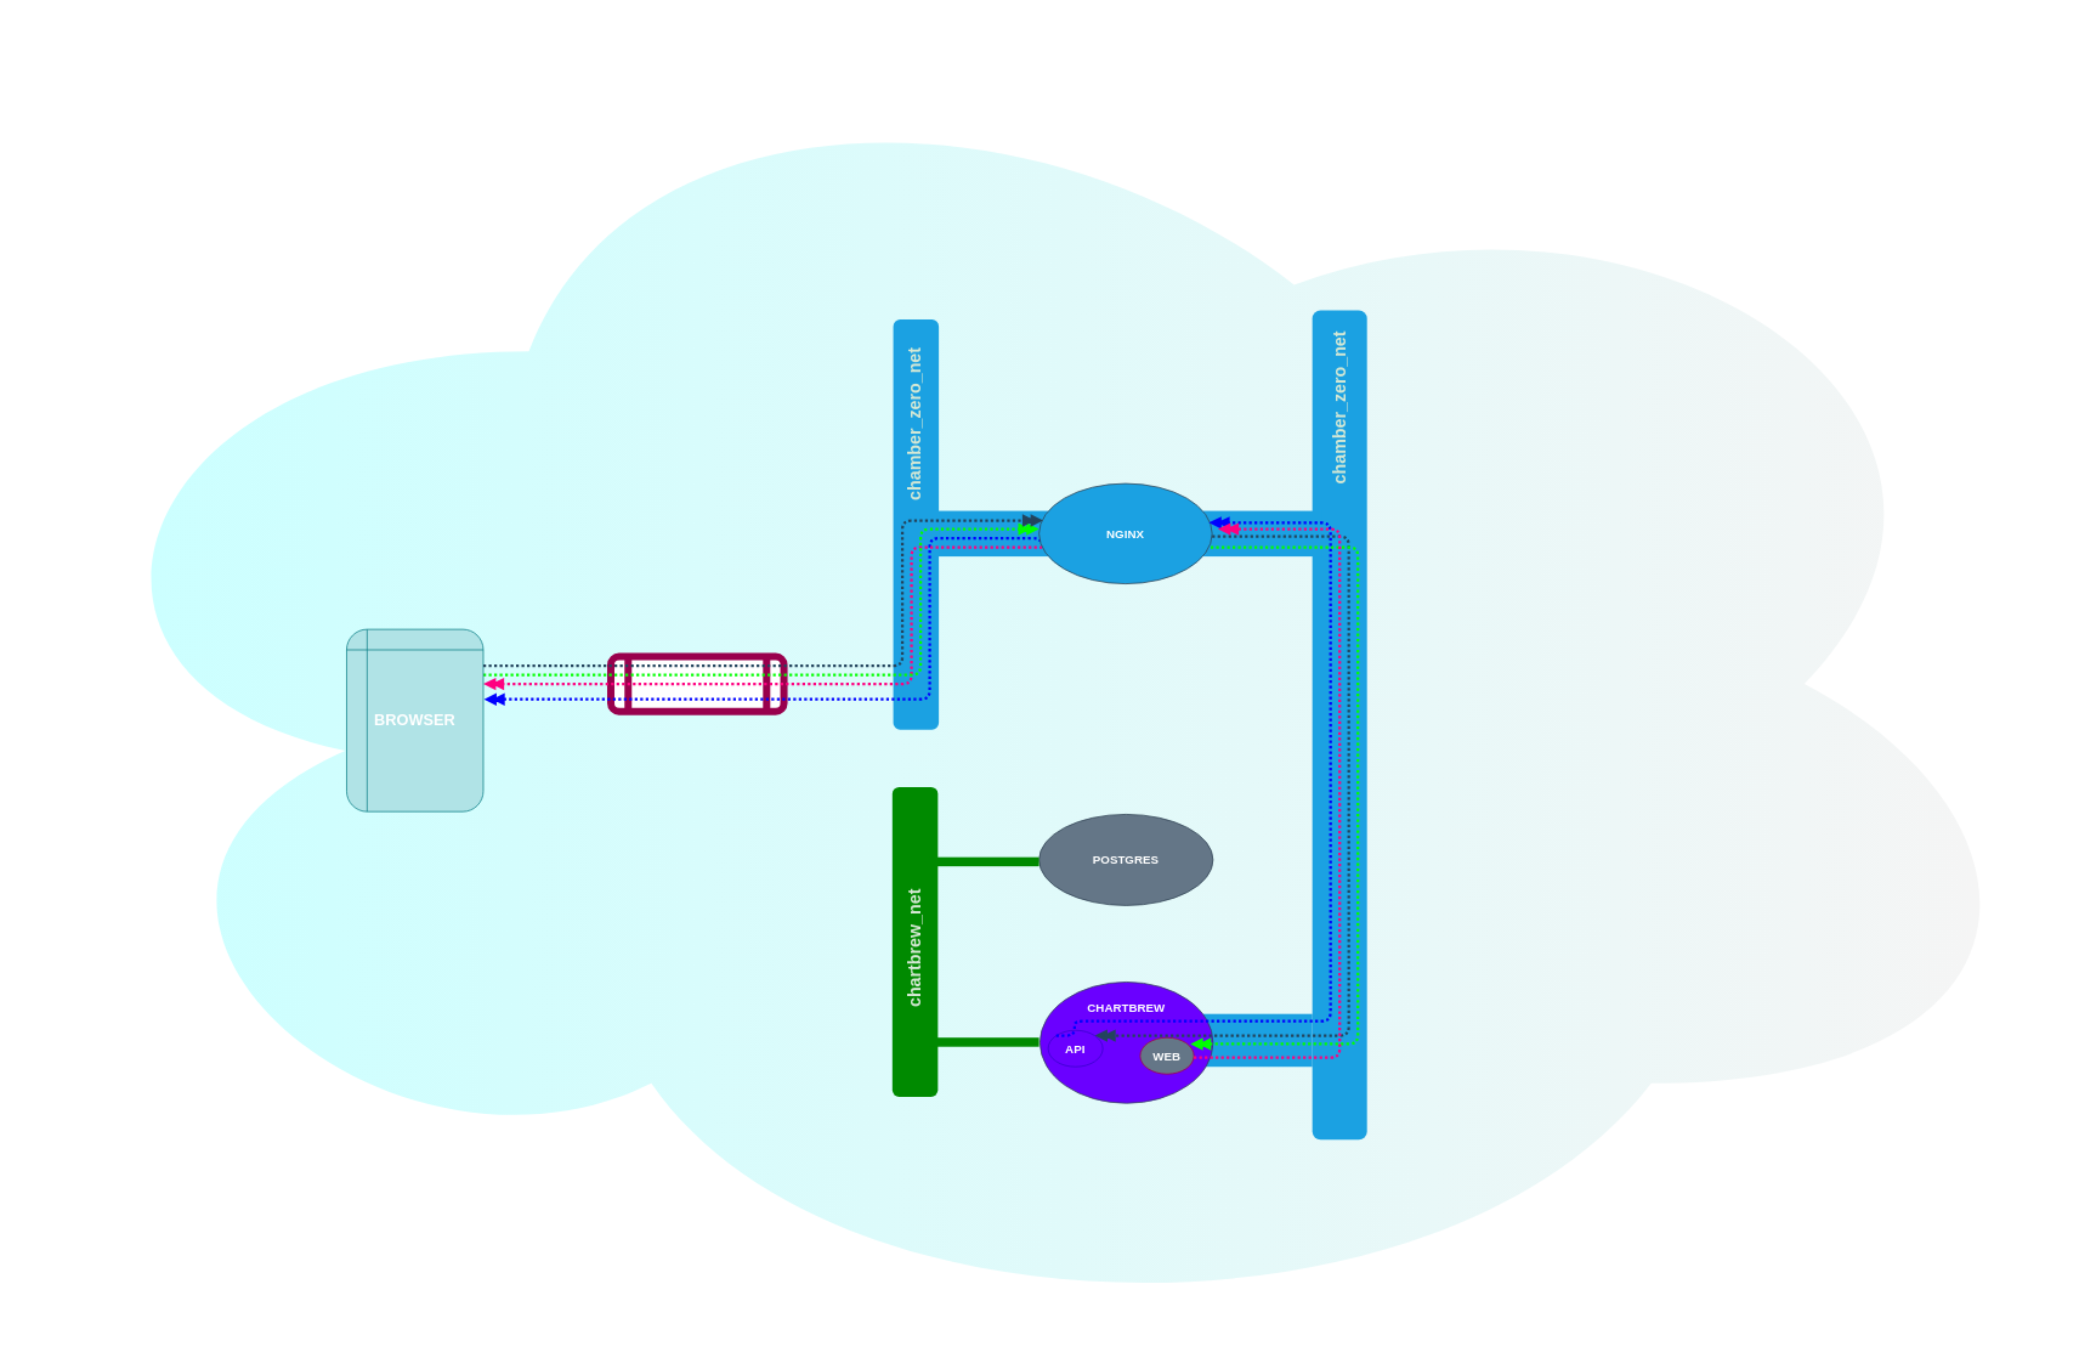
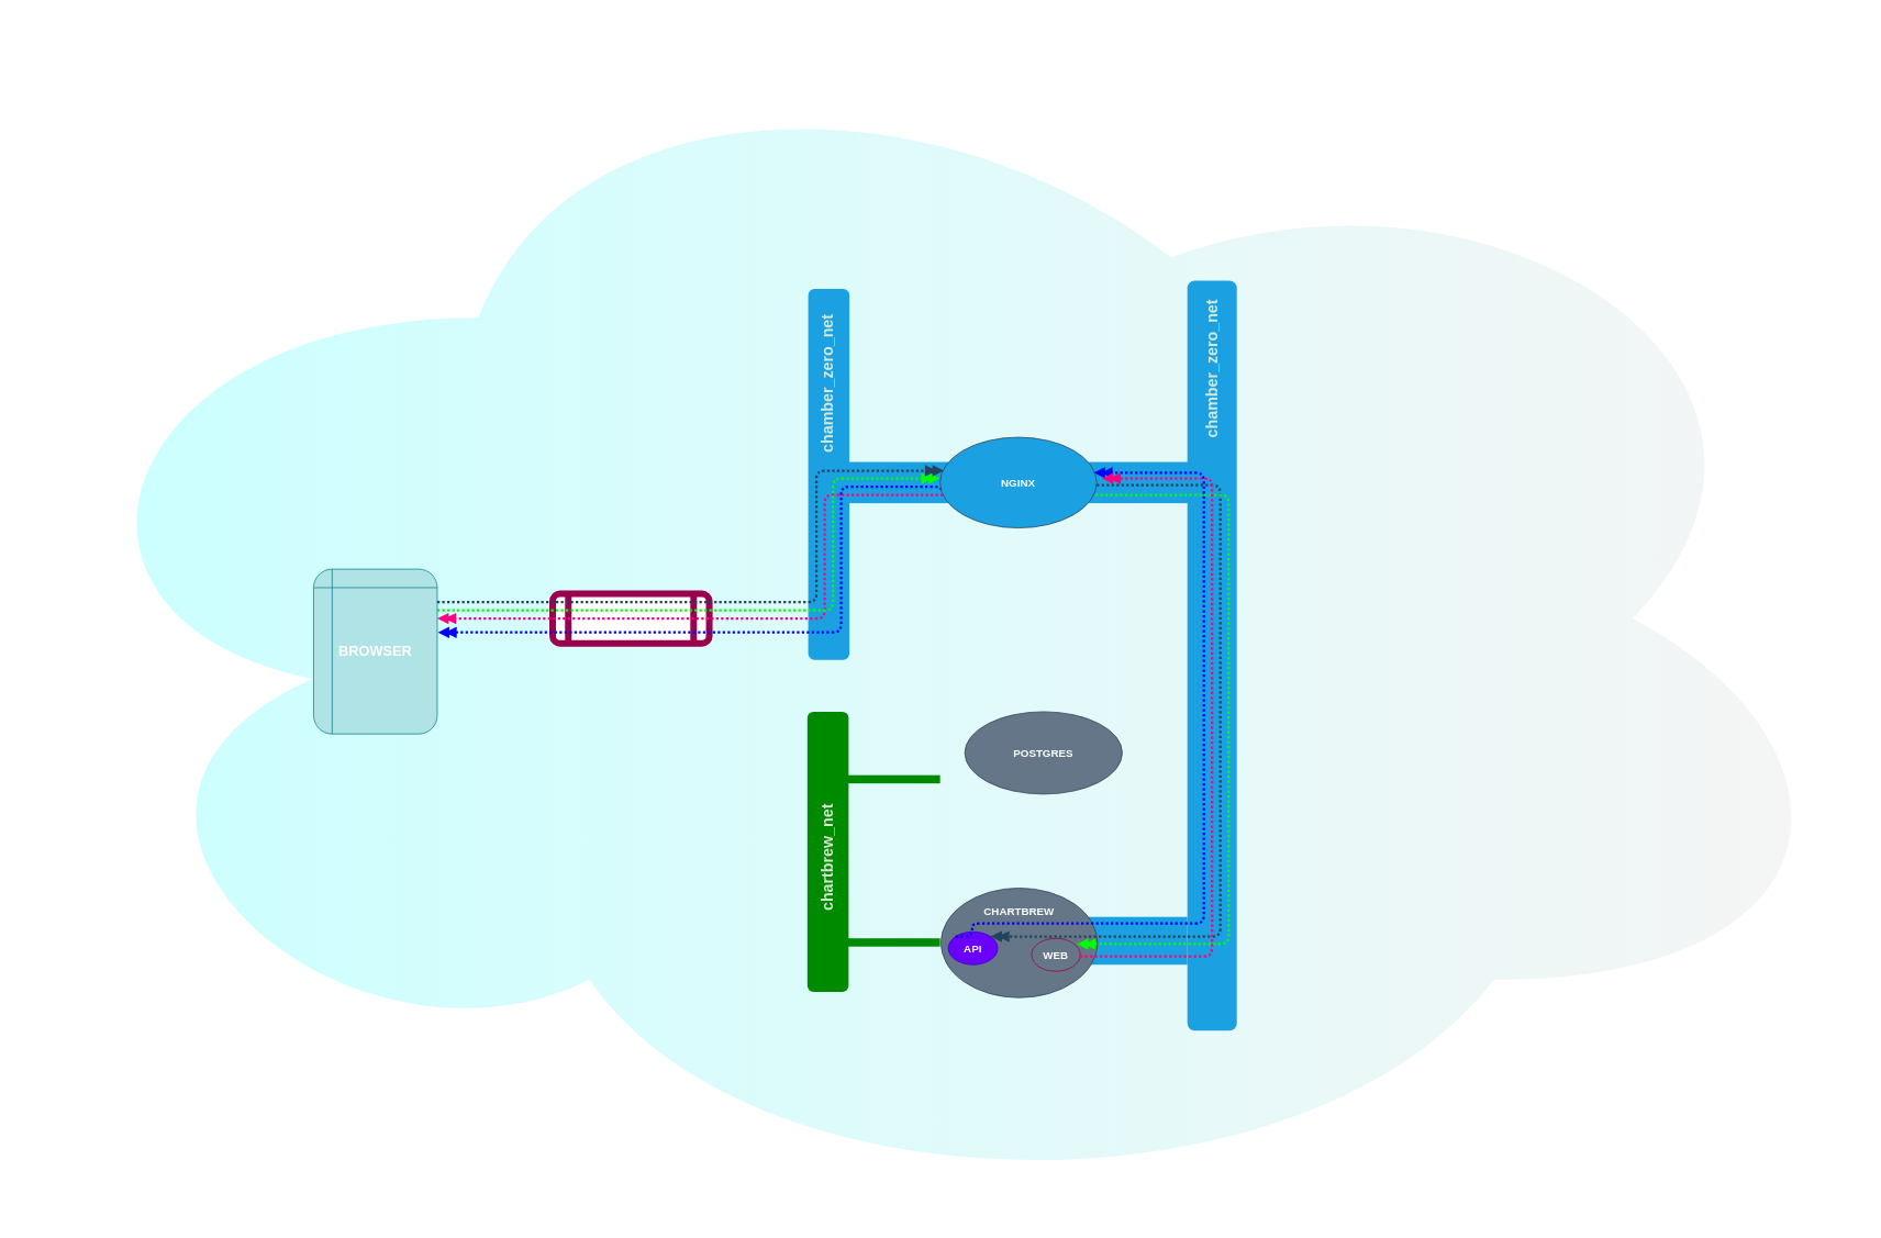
  <mxCell id="0" />
  <mxCell id="1" parent="0" />
  <mxCell id="2" value="" style="ellipse;shape=cloud;whiteSpace=wrap;html=1;rounded=1;strokeColor=none;strokeWidth=8;fontSize=17;fillColor=#CCFFFF;fontColor=#ffffff;gradientColor=#F5F5F5;gradientDirection=east;" vertex="1" parent="1"><mxGeometry x="20" y="20" width="2240" height="1460" as="geometry" /></mxCell>
  <mxCell id="3" value="" style="rounded=0;whiteSpace=wrap;html=1;strokeColor=none;fillColor=#1ba1e2;fontColor=#ffffff;" vertex="1" parent="1"><mxGeometry x="1320" y="1112" width="120" height="58" as="geometry" /></mxCell>
- <mxCell id="4" value="CHARTBREW&lt;br style=&quot;font-size: 13px;&quot;&gt;&lt;br style=&quot;font-size: 13px;&quot;&gt;&lt;br style=&quot;font-size: 13px;&quot;&gt;&lt;br style=&quot;font-size: 13px;&quot;&gt;&lt;br style=&quot;font-size: 13px;&quot;&gt;&lt;br style=&quot;font-size: 13px;&quot;&gt;" style="ellipse;whiteSpace=wrap;html=1;fillColor=#6a00ff;strokeColor=#314354;fontStyle=1;fontSize=13;fontColor=#ffffff;" vertex="1" parent="1"><mxGeometry x="1141" y="1077" width="190" height="133" as="geometry" /></mxCell>
+ <mxCell id="4" value="CHARTBREW&lt;br style=&quot;font-size: 13px;&quot;&gt;&lt;br style=&quot;font-size: 13px;&quot;&gt;&lt;br style=&quot;font-size: 13px;&quot;&gt;&lt;br style=&quot;font-size: 13px;&quot;&gt;&lt;br style=&quot;font-size: 13px;&quot;&gt;&lt;br style=&quot;font-size: 13px;&quot;&gt;" style="ellipse;whiteSpace=wrap;html=1;fillColor=#647687;strokeColor=#314354;fontStyle=1;fontSize=13;fontColor=#ffffff;" vertex="1" parent="1"><mxGeometry x="1141" y="1077" width="190" height="133" as="geometry" /></mxCell>
  <mxCell id="5" value="" style="shape=process;whiteSpace=wrap;html=1;backgroundOutline=1;fontSize=13;fontColor=#D5E8D4;strokeColor=#99004D;rounded=1;strokeWidth=8;" vertex="1" parent="1"><mxGeometry x="670" y="720" width="190" height="60" as="geometry" /></mxCell>
  <mxCell id="6" value="" style="rounded=0;whiteSpace=wrap;html=1;strokeColor=none;fillColor=#1ba1e2;fontColor=#ffffff;" vertex="1" parent="1"><mxGeometry x="1020" y="560" width="130" height="50" as="geometry" /></mxCell>
  <mxCell id="7" value="" style="rounded=1;whiteSpace=wrap;html=1;fillColor=#1ba1e2;fontColor=#ffffff;strokeColor=none;" vertex="1" parent="1"><mxGeometry x="980" y="350" width="50" height="450" as="geometry" /></mxCell>
- <mxCell id="8" value="POSTGRES" style="ellipse;whiteSpace=wrap;html=1;fillColor=#647687;strokeColor=#314354;fontStyle=1;fontSize=13;fontColor=#ffffff;" vertex="1" parent="1"><mxGeometry x="1140" y="893" width="191" height="100" as="geometry" /></mxCell>
+ <mxCell id="8" value="POSTGRES" style="ellipse;whiteSpace=wrap;html=1;fillColor=#647687;strokeColor=#314354;fontStyle=1;fontSize=13;fontColor=#ffffff;" vertex="1" parent="1"><mxGeometry x="1170" y="863" width="191" height="100" as="geometry" /></mxCell>
  <mxCell id="9" value="" style="rounded=1;whiteSpace=wrap;html=1;strokeColor=none;fillColor=#008a00;fontColor=#ffffff;" vertex="1" parent="1"><mxGeometry x="979" y="863" width="50" height="340" as="geometry" /></mxCell>
  <mxCell id="10" value="" style="rounded=0;whiteSpace=wrap;html=1;strokeColor=none;fillColor=#008a00;fontColor=#ffffff;" vertex="1" parent="1"><mxGeometry x="1020" y="940" width="120" height="10" as="geometry" /></mxCell>
  <mxCell id="11" value="" style="rounded=0;whiteSpace=wrap;html=1;strokeColor=none;fillColor=#008a00;fontColor=#ffffff;" vertex="1" parent="1"><mxGeometry x="1020" y="1138" width="120" height="10" as="geometry" /></mxCell>
  <mxCell id="12" style="edgeStyle=orthogonalEdgeStyle;rounded=1;orthogonalLoop=1;jettySize=auto;html=1;entryX=1.005;entryY=0.384;entryDx=0;entryDy=0;entryPerimeter=0;dashed=1;dashPattern=1 1;strokeColor=#0000FF;strokeWidth=3;fontSize=17;fontColor=#FFFFFF;endArrow=doubleBlock;endFill=1;exitX=0.004;exitY=0.577;exitDx=0;exitDy=0;exitPerimeter=0;" edge="1" parent="1" source="22" target="17"><mxGeometry relative="1" as="geometry"><Array as="points"><mxPoint x="1141" y="590" /><mxPoint x="1020" y="590" /><mxPoint x="1020" y="767" /></Array><mxPoint x="1250" y="585" as="sourcePoint" /></mxGeometry></mxCell>
  <mxCell id="13" style="edgeStyle=orthogonalEdgeStyle;rounded=1;orthogonalLoop=1;jettySize=auto;html=1;fontSize=17;fontColor=#FFFFFF;strokeWidth=3;dashed=1;dashPattern=1 1;fillColor=#ffcccc;strokeColor=#FF0080;endArrow=doubleBlock;endFill=1;" edge="1" parent="1" source="22" target="17"><mxGeometry relative="1" as="geometry"><Array as="points"><mxPoint x="1000" y="600" /><mxPoint x="1000" y="750" /></Array><mxPoint x="1161.937" y="590" as="sourcePoint" /></mxGeometry></mxCell>
  <mxCell id="14" value="chamber_zero_net" style="text;html=1;strokeColor=none;fillColor=none;align=center;verticalAlign=middle;whiteSpace=wrap;rounded=0;fontStyle=1;fontSize=19;fontColor=#D5E8D4;rotation=-90;" vertex="1" parent="1"><mxGeometry x="940" y="450" width="130" height="30" as="geometry" /></mxCell>
  <mxCell id="15" value="chartbrew_net" style="text;html=1;strokeColor=none;fillColor=none;align=center;verticalAlign=middle;whiteSpace=wrap;rounded=0;fontStyle=1;fontSize=19;fontColor=#D5E8D4;rotation=-90;" vertex="1" parent="1"><mxGeometry x="940" y="1025" width="130" height="30" as="geometry" /></mxCell>
  <mxCell id="16" style="edgeStyle=orthogonalEdgeStyle;rounded=1;orthogonalLoop=1;jettySize=auto;html=1;fontSize=17;fontColor=#FFFFFF;strokeWidth=3;strokeColor=#00FF00;dashed=1;dashPattern=1 1;exitX=1;exitY=0.25;exitDx=0;exitDy=0;endArrow=doubleBlock;endFill=1;" edge="1" parent="1" source="17"><mxGeometry relative="1" as="geometry"><Array as="points"><mxPoint x="1010" y="740" /><mxPoint x="1010" y="580" /></Array><mxPoint x="1140" y="580" as="targetPoint" /></mxGeometry></mxCell>
  <mxCell id="17" value="BROWSER" style="shape=internalStorage;whiteSpace=wrap;html=1;backgroundOutline=1;fontSize=17;fontStyle=1;fillColor=#b0e3e6;strokeColor=#0e8088;fontColor=#FFFFFF;rounded=1;" vertex="1" parent="1"><mxGeometry x="380" y="690" width="150" height="200" as="geometry" /></mxCell>
  <mxCell id="18" style="edgeStyle=orthogonalEdgeStyle;rounded=1;orthogonalLoop=1;jettySize=auto;html=1;fontSize=17;fontColor=#FFFFFF;strokeWidth=3;strokeColor=#23445d;dashed=1;dashPattern=1 1;endArrow=doubleBlock;endFill=1;fillColor=#bac8d3;entryX=0.024;entryY=0.369;entryDx=0;entryDy=0;entryPerimeter=0;" edge="1" parent="1" target="22"><mxGeometry relative="1" as="geometry"><mxPoint x="530" y="730" as="sourcePoint" /><mxPoint x="1140" y="570" as="targetPoint" /><Array as="points"><mxPoint x="990" y="730" /><mxPoint x="990" y="571" /></Array></mxGeometry></mxCell>
  <mxCell id="19" value="" style="rounded=1;whiteSpace=wrap;html=1;fillColor=#1ba1e2;fontColor=#ffffff;strokeColor=none;" vertex="1" parent="1"><mxGeometry x="1440" y="340" width="60" height="910" as="geometry" /></mxCell>
  <mxCell id="20" value="" style="rounded=0;whiteSpace=wrap;html=1;strokeColor=none;fillColor=#1ba1e2;fontColor=#ffffff;" vertex="1" parent="1"><mxGeometry x="1320" y="560" width="131" height="50" as="geometry" /></mxCell>
  <mxCell id="21" style="edgeStyle=orthogonalEdgeStyle;rounded=1;orthogonalLoop=1;jettySize=auto;html=1;dashed=1;dashPattern=1 1;strokeColor=#23445D;strokeWidth=3;fontSize=17;fontColor=#FFFFFF;endArrow=doubleBlock;endFill=1;entryX=1;entryY=0;entryDx=0;entryDy=0;" edge="1" parent="1" target="24"><mxGeometry relative="1" as="geometry"><mxPoint x="1330" y="588.048" as="sourcePoint" /><mxPoint x="1200" y="1173" as="targetPoint" /><Array as="points"><mxPoint x="1480" y="588" /><mxPoint x="1480" y="1136" /></Array></mxGeometry></mxCell>
  <mxCell id="22" value="NGINX" style="ellipse;whiteSpace=wrap;html=1;fillColor=#1ba1e2;strokeColor=#314354;fontStyle=1;fontSize=13;fontColor=#ffffff;" vertex="1" parent="1"><mxGeometry x="1140" y="530" width="190" height="110" as="geometry" /></mxCell>
  <mxCell id="23" value="chamber_zero_net" style="text;html=1;strokeColor=none;fillColor=none;align=center;verticalAlign=middle;whiteSpace=wrap;rounded=0;fontStyle=1;fontSize=19;fontColor=#D5E8D4;rotation=-90;" vertex="1" parent="1"><mxGeometry x="1406" y="432" width="130" height="30" as="geometry" /></mxCell>
  <mxCell id="24" value="API" style="ellipse;whiteSpace=wrap;html=1;fillColor=#6a00ff;strokeColor=#3700CC;fontColor=#ffffff;fontStyle=1;fontSize=13;" vertex="1" parent="1"><mxGeometry x="1150" y="1130" width="60" height="40" as="geometry" /></mxCell>
  <mxCell id="25" value="WEB" style="ellipse;whiteSpace=wrap;html=1;fillColor=#647687;strokeColor=#A50040;fontColor=#ffffff;fontStyle=1;fontSize=13;" vertex="1" parent="1"><mxGeometry x="1251" y="1138" width="59" height="40" as="geometry" /></mxCell>
  <mxCell id="26" style="edgeStyle=orthogonalEdgeStyle;rounded=1;orthogonalLoop=1;jettySize=auto;html=1;dashed=1;dashPattern=1 1;strokeColor=#00FF00;strokeWidth=3;fontSize=17;fontColor=#FFFFFF;endArrow=doubleBlock;endFill=1;" edge="1" parent="1"><mxGeometry relative="1" as="geometry"><mxPoint x="1328.401" y="600.048" as="sourcePoint" /><mxPoint x="1306.048" y="1145" as="targetPoint" /><Array as="points"><mxPoint x="1490" y="600" /><mxPoint x="1490" y="1145" /></Array></mxGeometry></mxCell>
  <mxCell id="27" style="edgeStyle=orthogonalEdgeStyle;rounded=1;orthogonalLoop=1;jettySize=auto;html=1;dashed=1;dashPattern=1 1;strokeColor=#0000FF;strokeWidth=3;fontSize=17;fontColor=#FFFFFF;endArrow=doubleBlock;endFill=1;exitX=0;exitY=0;exitDx=0;exitDy=0;" edge="1" parent="1" source="24"><mxGeometry relative="1" as="geometry"><mxPoint x="1200" y="1130" as="sourcePoint" /><mxPoint x="1326.399" y="573" as="targetPoint" /><Array as="points"><mxPoint x="1179" y="1120" /><mxPoint x="1460" y="1120" /><mxPoint x="1460" y="573" /></Array></mxGeometry></mxCell>
  <mxCell id="28" style="edgeStyle=orthogonalEdgeStyle;rounded=1;orthogonalLoop=1;jettySize=auto;html=1;dashed=1;dashPattern=1 1;strokeColor=#FF0080;strokeWidth=3;fontSize=17;fontColor=#FFFFFF;endArrow=doubleBlock;endFill=1;" edge="1" parent="1" source="25"><mxGeometry relative="1" as="geometry"><mxPoint x="1337.716" y="940" as="sourcePoint" /><mxPoint x="1336.399" y="580" as="targetPoint" /><Array as="points"><mxPoint x="1470" y="1160" /><mxPoint x="1470" y="580" /></Array></mxGeometry></mxCell>
